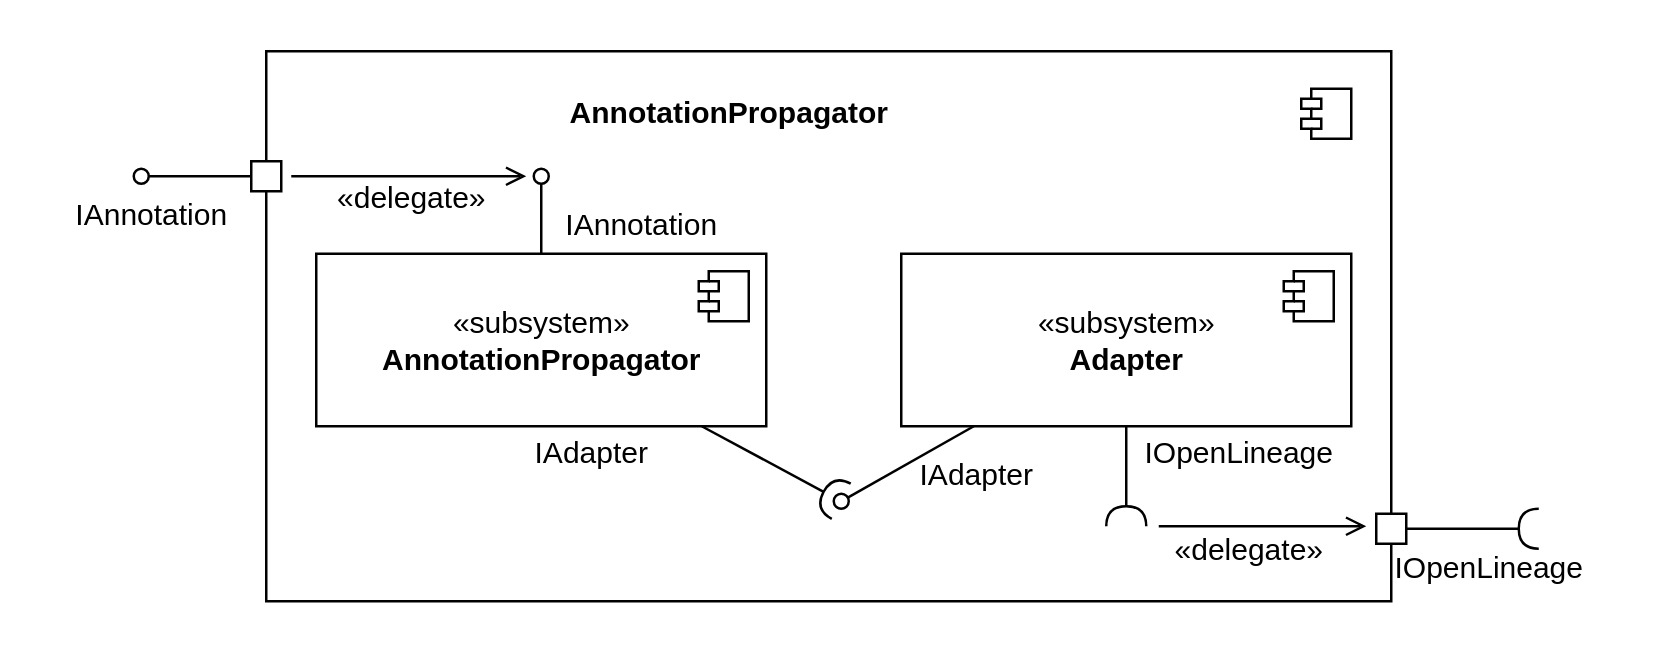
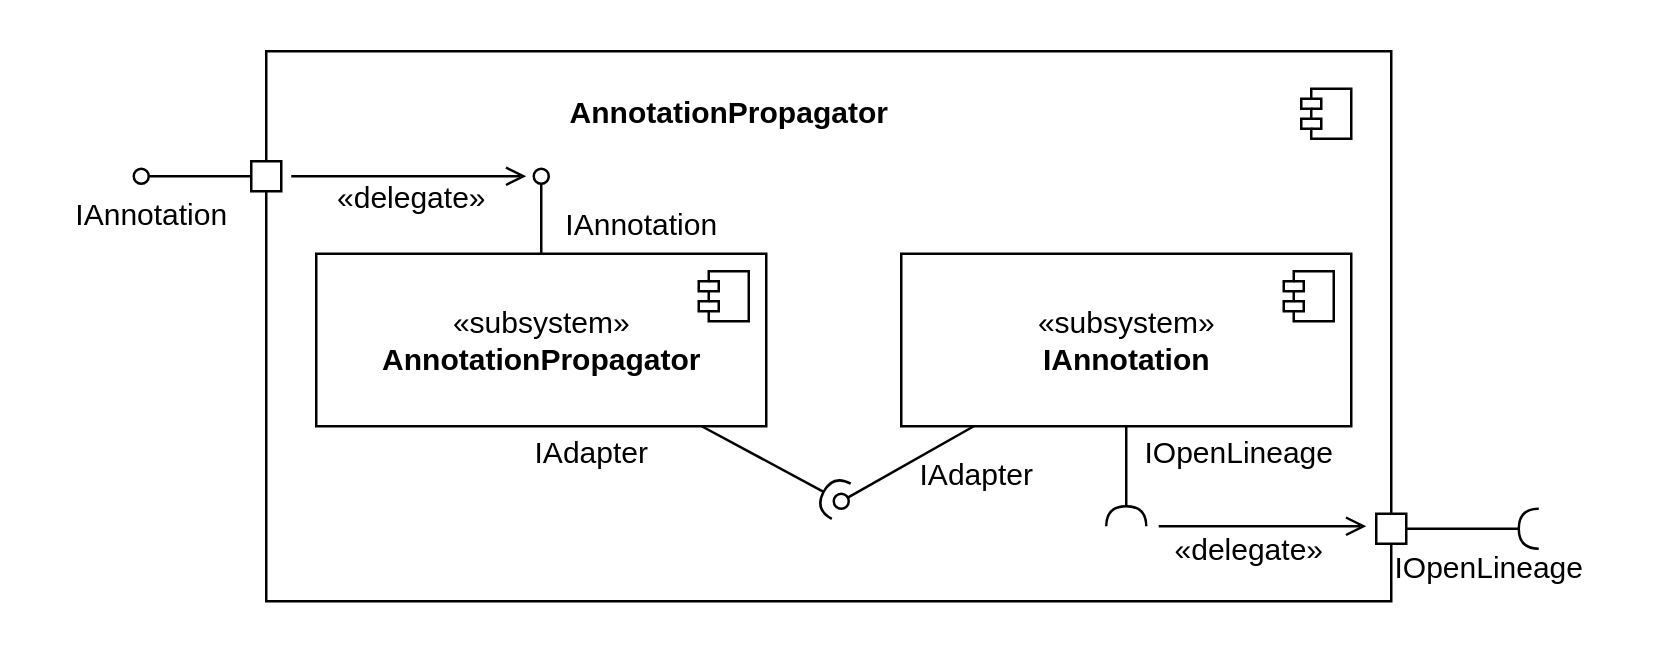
  <mxCell id="0" />
  <mxCell id="1" parent="0" />
  <mxCell id="2" value="" style="rounded=0;whiteSpace=wrap;html=1;labelBackgroundColor=none;fontColor=#000000;fillColor=default;" parent="1" vertex="1"><mxGeometry x="106" y="20" width="450" height="220" as="geometry" /></mxCell>
  <mxCell id="3" style="edgeStyle=none;html=1;fontColor=#000000;startArrow=none;startFill=0;endArrow=halfCircle;endFill=0;startSize=12;endSize=6;strokeColor=#000000;" parent="1" source="5" edge="1"><mxGeometry relative="1" as="geometry"><mxPoint x="450" y="210" as="targetPoint" /></mxGeometry></mxCell>
  <mxCell id="4" style="edgeStyle=none;html=1;fontColor=#000000;startArrow=none;startFill=0;endArrow=oval;endFill=0;startSize=12;endSize=6;strokeColor=#000000;" parent="1" source="5" edge="1"><mxGeometry relative="1" as="geometry"><mxPoint x="336" y="200" as="targetPoint" /></mxGeometry></mxCell>
- <mxCell id="5" value="«subsystem»&lt;br&gt;&lt;b&gt;Adapter&lt;/b&gt;" style="html=1;dropTarget=0;labelBackgroundColor=none;fontColor=#000000;fillColor=default;" parent="1" vertex="1"><mxGeometry x="360" y="101" width="180" height="69" as="geometry" /></mxCell>
+ <mxCell id="5" value="«subsystem»&lt;br&gt;&lt;b&gt;IAnnotation&lt;/b&gt;" style="html=1;dropTarget=0;labelBackgroundColor=none;fontColor=#000000;fillColor=default;" parent="1" vertex="1"><mxGeometry x="360" y="101" width="180" height="69" as="geometry" /></mxCell>
  <mxCell id="6" value="" style="shape=module;jettyWidth=8;jettyHeight=4;labelBackgroundColor=none;fontColor=#FFFFFF;fillColor=default;" parent="5" vertex="1"><mxGeometry x="1" width="20" height="20" relative="1" as="geometry"><mxPoint x="-27" y="7" as="offset" /></mxGeometry></mxCell>
  <mxCell id="7" style="edgeStyle=none;html=1;fontColor=#000000;startArrow=none;startFill=0;endArrow=halfCircle;endFill=0;startSize=12;endSize=6;strokeColor=#000000;" parent="1" source="9" edge="1"><mxGeometry relative="1" as="geometry"><mxPoint x="336" y="200" as="targetPoint" /></mxGeometry></mxCell>
  <mxCell id="8" style="edgeStyle=none;html=1;fontColor=#000000;startArrow=none;startFill=0;endArrow=oval;endFill=0;startSize=12;endSize=6;strokeColor=#000000;" parent="1" source="9" edge="1"><mxGeometry relative="1" as="geometry"><mxPoint x="216" y="70" as="targetPoint" /></mxGeometry></mxCell>
  <mxCell id="9" value="«subsystem»&lt;br&gt;&lt;b&gt;AnnotationPropagator&lt;/b&gt;" style="html=1;dropTarget=0;labelBackgroundColor=none;fontColor=#000000;fillColor=default;" parent="1" vertex="1"><mxGeometry x="126" y="101" width="180" height="69" as="geometry" /></mxCell>
  <mxCell id="10" value="" style="shape=module;jettyWidth=8;jettyHeight=4;labelBackgroundColor=none;fontColor=#FFFFFF;fillColor=default;" parent="9" vertex="1"><mxGeometry x="1" width="20" height="20" relative="1" as="geometry"><mxPoint x="-27" y="7" as="offset" /></mxGeometry></mxCell>
  <mxCell id="11" value="IAdapter" style="text;html=1;align=center;verticalAlign=middle;resizable=0;points=[];autosize=1;strokeColor=none;fillColor=none;fontColor=#000000;" parent="1" vertex="1"><mxGeometry x="360" y="180" width="60" height="20" as="geometry" /></mxCell>
  <mxCell id="12" value="IAdapter" style="text;html=1;align=center;verticalAlign=middle;resizable=0;points=[];autosize=1;strokeColor=none;fillColor=none;fontColor=#000000;" parent="1" vertex="1"><mxGeometry x="206" y="171" width="60" height="20" as="geometry" /></mxCell>
  <mxCell id="13" value="IOpenLineage" style="text;html=1;align=center;verticalAlign=middle;resizable=0;points=[];autosize=1;strokeColor=none;fillColor=none;fontColor=#000000;" parent="1" vertex="1"><mxGeometry x="450" y="171" width="90" height="20" as="geometry" /></mxCell>
  <mxCell id="14" value="IAnnotation" style="text;html=1;align=center;verticalAlign=middle;resizable=0;points=[];autosize=1;strokeColor=none;fillColor=none;fontColor=#000000;" parent="1" vertex="1"><mxGeometry x="216" y="80" width="80" height="20" as="geometry" /></mxCell>
  <mxCell id="15" value="" style="endArrow=open;html=1;fontColor=#000000;startSize=12;endSize=6;strokeColor=#000000;endFill=0;" parent="1" edge="1"><mxGeometry width="50" height="50" relative="1" as="geometry"><mxPoint x="116" y="70" as="sourcePoint" /><mxPoint x="210" y="70" as="targetPoint" /></mxGeometry></mxCell>
  <mxCell id="16" value="&lt;span style=&quot;font-size: 12px;&quot;&gt;«delegate»&lt;/span&gt;" style="edgeLabel;html=1;align=center;verticalAlign=middle;resizable=0;points=[];fontColor=#000000;labelBackgroundColor=default;" parent="15" vertex="1" connectable="0"><mxGeometry x="-0.367" relative="1" as="geometry"><mxPoint x="17" y="8" as="offset" /></mxGeometry></mxCell>
  <mxCell id="17" value="AnnotationPropagator" style="text;html=1;strokeColor=none;fillColor=none;align=center;verticalAlign=middle;whiteSpace=wrap;rounded=0;fontStyle=1" parent="1" vertex="1"><mxGeometry x="223.5" y="30" width="135" height="30" as="geometry" /></mxCell>
  <mxCell id="18" value="" style="shape=module;jettyWidth=8;jettyHeight=4;" parent="1" vertex="1"><mxGeometry x="520" y="35" width="20" height="20" as="geometry" /></mxCell>
  <mxCell id="19" style="edgeStyle=none;html=1;fontColor=default;startArrow=none;startFill=0;endArrow=oval;endFill=0;startSize=12;endSize=6;strokeColor=#000000;" parent="1" source="20" edge="1"><mxGeometry relative="1" as="geometry"><mxPoint x="56" y="70" as="targetPoint" /></mxGeometry></mxCell>
  <mxCell id="20" value="" style="rounded=0;whiteSpace=wrap;html=1;fontColor=#FFFFFF;fillColor=default;" parent="1" vertex="1"><mxGeometry x="100" y="64" width="12" height="12" as="geometry" /></mxCell>
  <mxCell id="21" style="edgeStyle=none;html=1;fontColor=default;startArrow=none;startFill=0;endArrow=halfCircle;endFill=0;startSize=12;endSize=6;strokeColor=#000000;" parent="1" source="22" edge="1"><mxGeometry relative="1" as="geometry"><mxPoint x="615" y="211" as="targetPoint" /></mxGeometry></mxCell>
  <mxCell id="22" value="" style="rounded=0;whiteSpace=wrap;html=1;fontColor=#FFFFFF;fillColor=default;" parent="1" vertex="1"><mxGeometry x="550" y="205" width="12" height="12" as="geometry" /></mxCell>
  <mxCell id="23" value="" style="endArrow=open;html=1;fontColor=#000000;startSize=12;endSize=6;strokeColor=#000000;endFill=0;" parent="1" edge="1"><mxGeometry width="50" height="50" relative="1" as="geometry"><mxPoint x="463" y="210" as="sourcePoint" /><mxPoint x="546" y="210" as="targetPoint" /><Array as="points" /></mxGeometry></mxCell>
  <mxCell id="24" value="&lt;span style=&quot;font-size: 12px;&quot;&gt;«delegate»&lt;/span&gt;" style="edgeLabel;html=1;align=center;verticalAlign=middle;resizable=0;points=[];fontColor=default;labelBackgroundColor=none;" parent="23" vertex="1" connectable="0"><mxGeometry x="0.203" y="-1" relative="1" as="geometry"><mxPoint x="-15" y="8" as="offset" /></mxGeometry></mxCell>
  <mxCell id="25" value="IAnnotation" style="text;html=1;align=center;verticalAlign=middle;resizable=0;points=[];autosize=1;strokeColor=none;fillColor=none;fontColor=#000000;" parent="1" vertex="1"><mxGeometry x="20" y="76" width="80" height="20" as="geometry" /></mxCell>
  <mxCell id="26" value="IOpenLineage" style="text;html=1;align=center;verticalAlign=middle;resizable=0;points=[];autosize=1;strokeColor=none;fillColor=none;fontColor=#000000;" parent="1" vertex="1"><mxGeometry x="550" y="217" width="90" height="20" as="geometry" /></mxCell>
